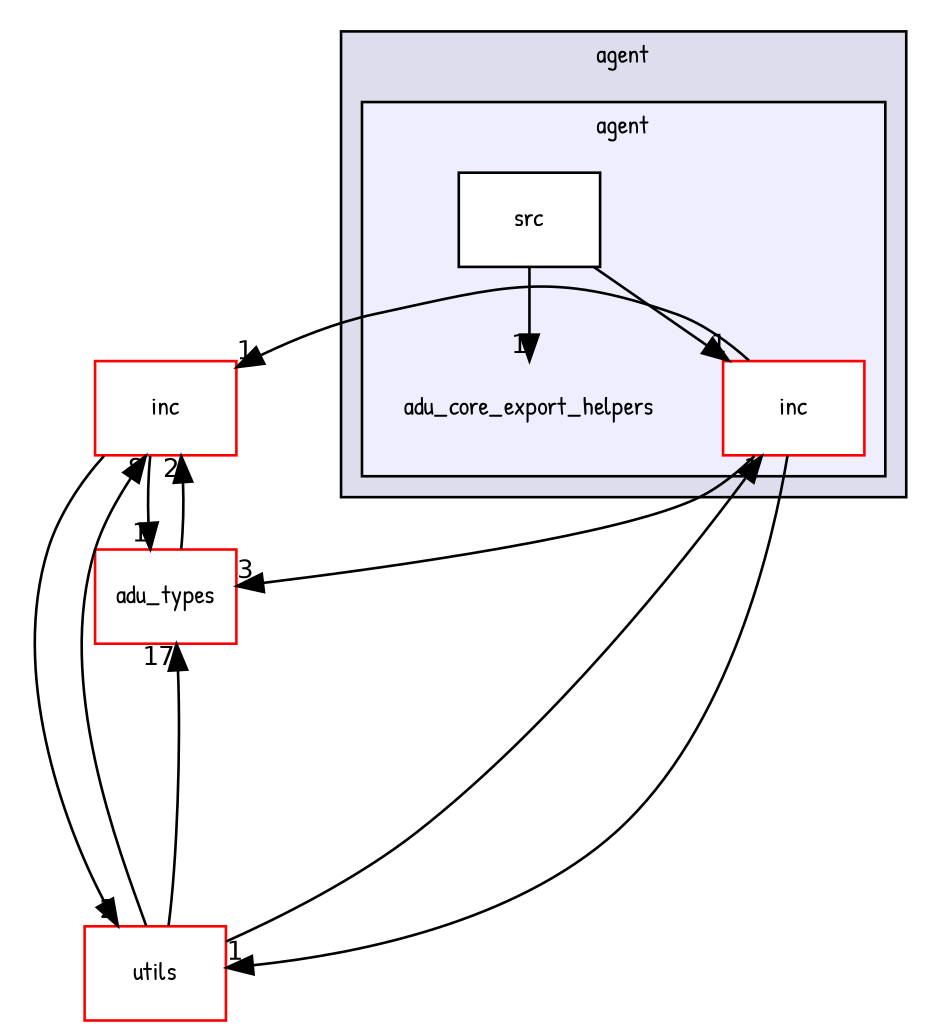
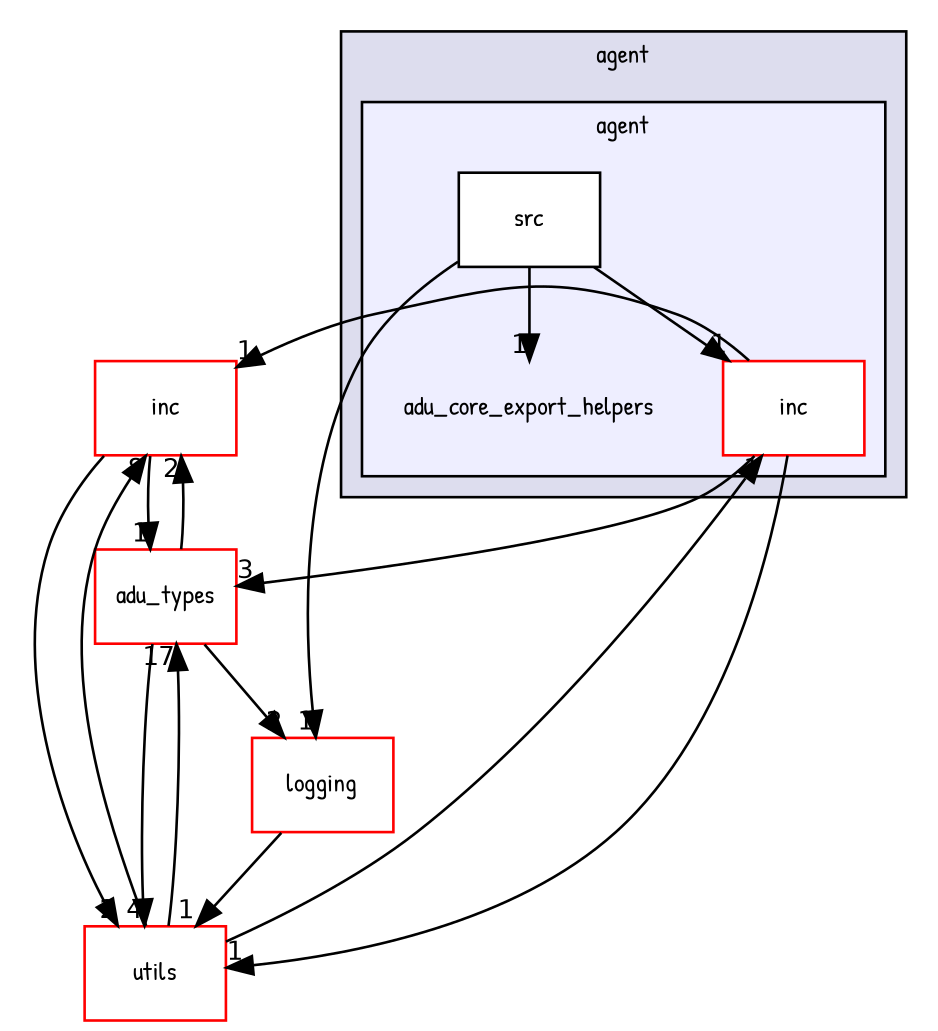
  digraph {
    compound=true
    fontname="Patrick Hand"
    node [color=red fontname="Patrick Hand" fontsize=10 shape=box fillcolor=white style=filled]
    edge [fontname="Patrick Hand" headlabel=1 labeldistance=1.5 labelfontname=Helvetica labelfontsize=10]
    n1 [label=adu_core_export_helpers shape=plaintext fillcolor="" style=""]
    n2 [label=inc]
    n3 [color=black label=src]
    n4 [label=inc]
    n5 [label=adu_types]
    n6 [label=utils]
+   n7 [label=logging]
    subgraph cluster_1 {
      bgcolor="#ddddee"
      fontsize=10
      label=agent
      pencolor=black
      subgraph cluster_2 {
        bgcolor="#eeeeff"
        fontsize=10
        label=agent
        pencolor=black
        n1
        n2
        n3
      }
    }
    n2 -> n4
    n2 -> n5 [headlabel=3]
    n2 -> n6
    n3 -> n1
    n3 -> n2
+   n3 -> n7
    n4 -> n5
    n4 -> n6 [headlabel=2]
    n5 -> n4 [headlabel=2]
+   n5 -> n6 [headlabel=4]
+   n5 -> n7 [headlabel=2]
    n6 -> n2
    n6 -> n4 [headlabel=8]
    n6 -> n5 [headlabel=17]
+   n7 -> n6
  }
